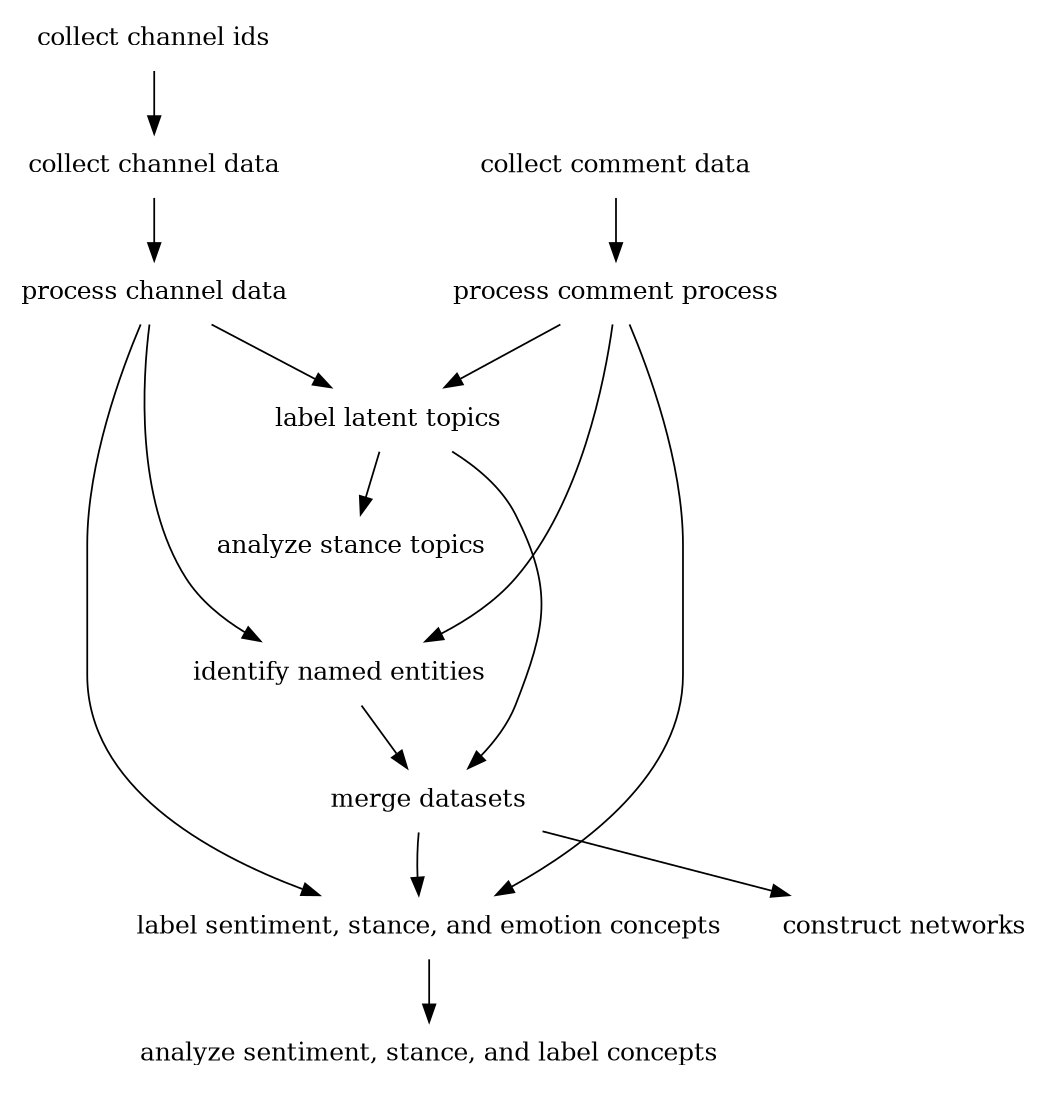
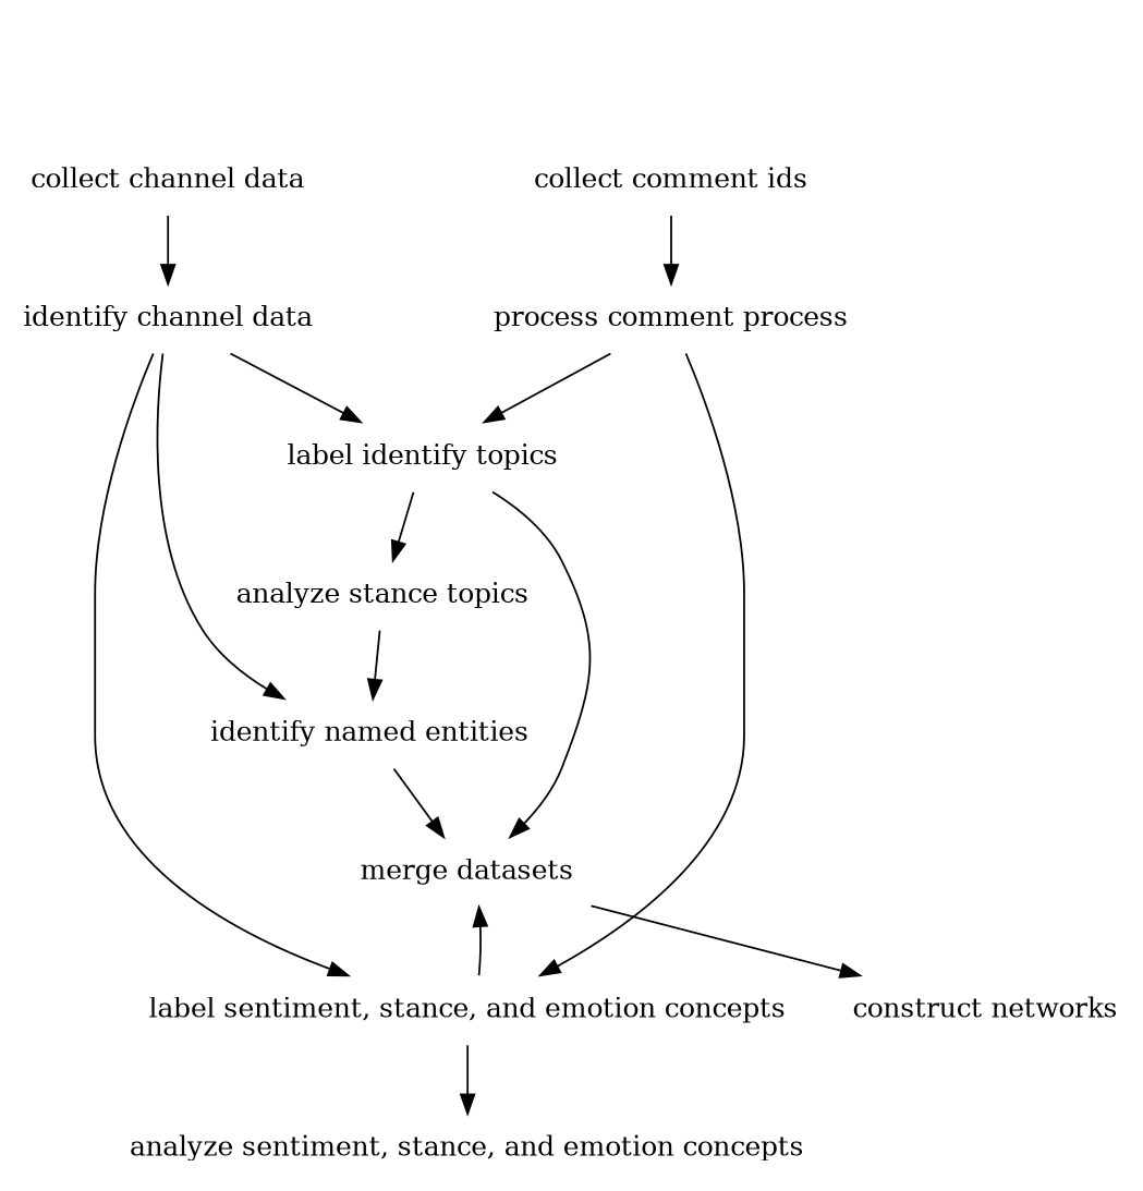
  digraph {
    rankdir=TD
    node [shape=plaintext]
-   n1 [label="collect channel ids"]
    n2 [label="collect channel data"]
-   n3 [label="process channel data"]
-   n4 [label="collect comment data"]
+   n3 [label="identify channel data"]
+   n4 [label="collect comment ids"]
    n5 [label="process comment process"]
    n6 [label="identify named entities"]
    n7 [label="label sentiment, stance, and emotion concepts"]
-   n8 [label="analyze sentiment, stance, and label concepts"]
-   n9 [label="label latent topics"]
+   n8 [label="analyze sentiment, stance, and emotion concepts"]
+   n9 [label="label identify topics"]
    n10 [label="analyze stance topics"]
    n11 [label="construct networks"]
    n12 [label="merge datasets"]
    subgraph sub_1 {
-     n1
      n2
      n3
      n4
      n5
      n6
      n7
      n8
      n9
      n10
      n11
      n12
    }
-   n1 -> n2
    n2 -> n3
    n3 -> n6
    n3 -> n7
    n3 -> n9
    n4 -> n5
-   n5 -> n6
+   n10 -> n6
    n5 -> n7
    n5 -> n9
    n6 -> n12
    n7 -> n8
-   n12 -> n7
+   n7 -> n12
    n9 -> n10
    n9 -> n12
    n12 -> n11
  }
